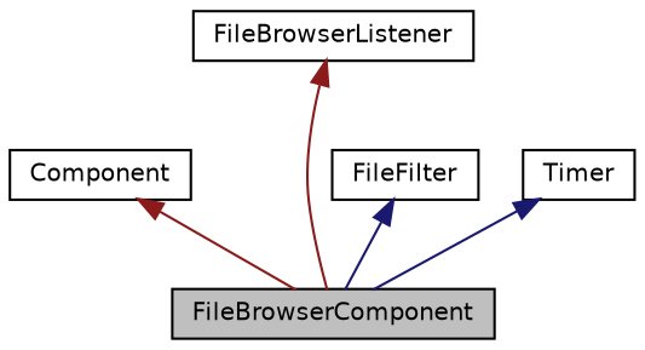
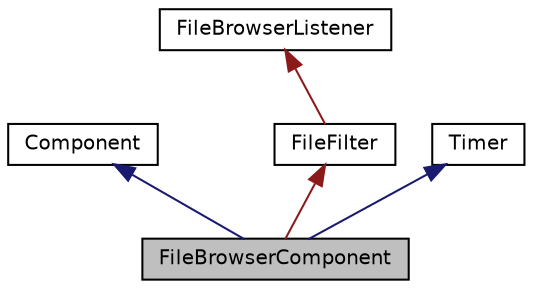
  digraph {
    node [color=black fontname=Helvetica fontsize=10 shape=record]
    edge [color=midnightblue dir=back fontname=Helvetica fontsize=10 labelfontname=Helvetica labelfontsize=10 style=solid]
    n1 [fillcolor=grey75 fontcolor=black height=0.2 label=FileBrowserComponent style=filled width=0.4]
    n2 [height=0.2 label=Component width=0.4]
    n3 [height=0.2 label=FileBrowserListener width=0.4]
    n4 [height=0.2 label=FileFilter width=0.4]
    n5 [height=0.2 label=Timer width=0.4]
-   n2 -> n1 [color=firebrick4]
-   n3 -> n1 [color=firebrick4]
-   n4 -> n1
+   n2 -> n1
+   n3 -> n4 [color=firebrick4]
+   n4 -> n1 [color=firebrick4]
    n5 -> n1
  }
